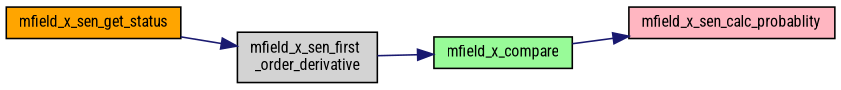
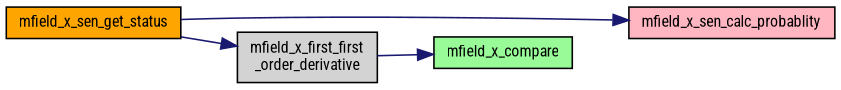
  digraph {
    fontname="Roboto Condensed"
    rankdir=LR
    node [color=black fontname="Roboto Condensed" fontsize=10 shape=record style=filled]
    edge [color=midnightblue fontname="Roboto Condensed" fontsize=10 labelfontname=Helvetica labelfontsize=10 style=solid]
    n1 [fillcolor=orange fontcolor=black height=0.2 label=mfield_x_sen_get_status width=0.4]
    n2 [fillcolor=lightpink height=0.2 label=mfield_x_sen_calc_probablity width=0.4]
-   n3 [fillcolor=lightgrey height=0.2 label="mfield_x_sen_first\l_order_derivative" width=0.4]
+   n3 [fillcolor=lightgrey height=0.2 label="mfield_x_first_first\l_order_derivative" width=0.4]
    n4 [fillcolor=palegreen height=0.2 label=mfield_x_compare width=0.4]
-   n4 -> n2
+   n1 -> n2
    n1 -> n3
    n3 -> n4
  }
